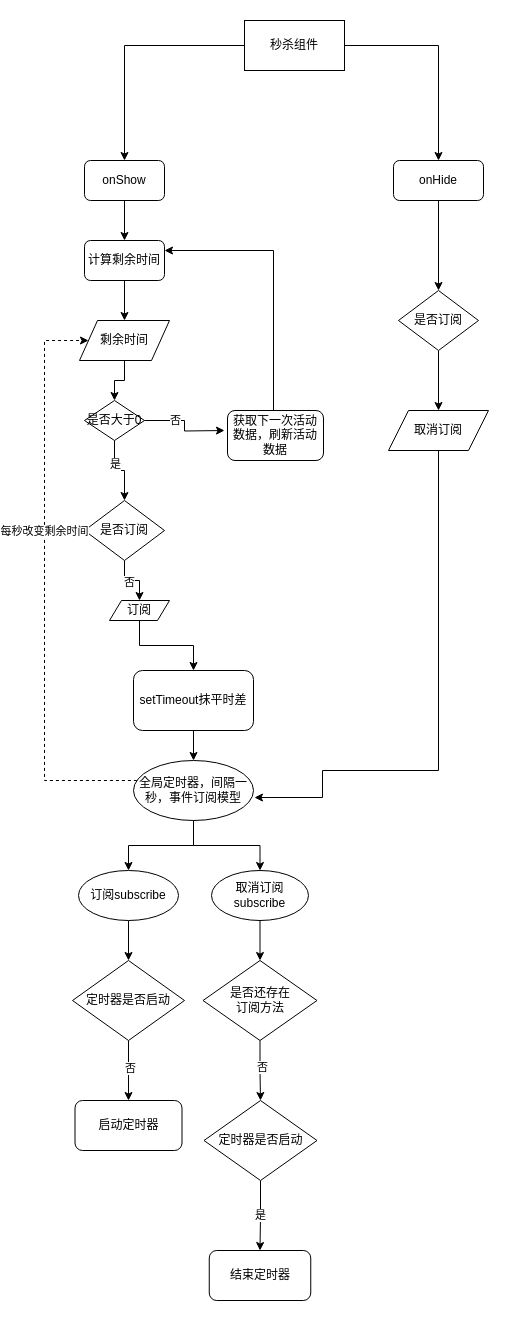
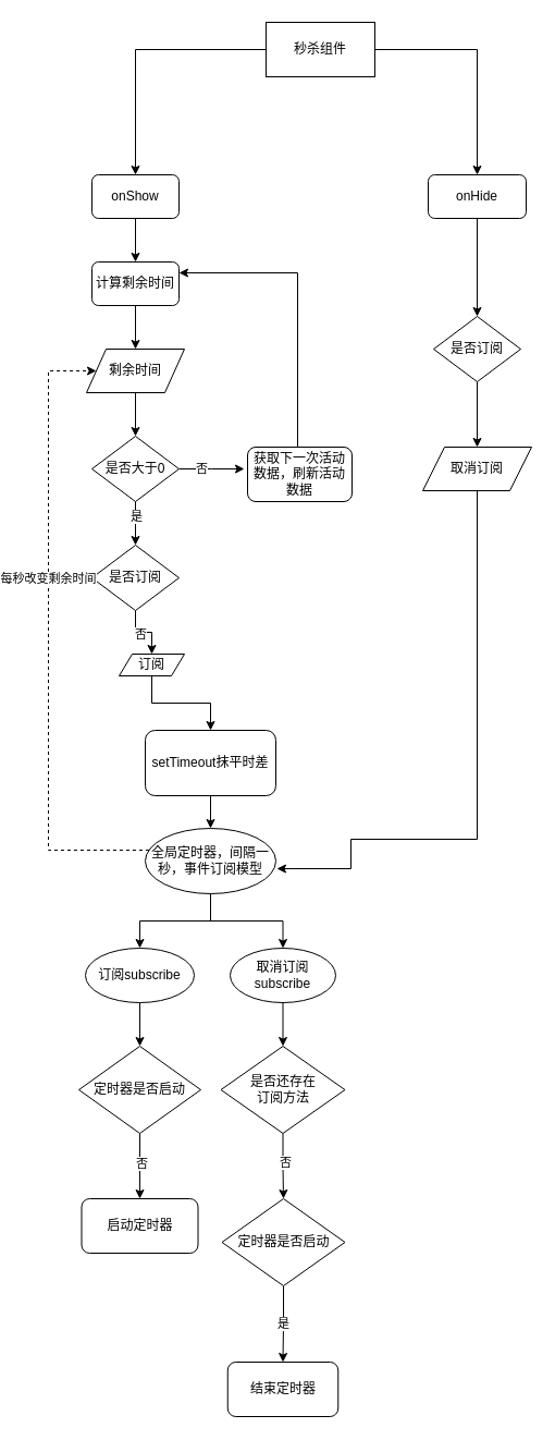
  <mxCell id="0" />
  <mxCell id="1" parent="0" />
  <mxCell id="2" style="edgeStyle=orthogonalEdgeStyle;rounded=0;orthogonalLoop=1;jettySize=auto;html=1;entryX=0.5;entryY=0;entryDx=0;entryDy=0;" parent="1" source="4" target="6" edge="1"><mxGeometry relative="1" as="geometry" /></mxCell>
  <mxCell id="3" style="edgeStyle=orthogonalEdgeStyle;rounded=0;orthogonalLoop=1;jettySize=auto;html=1;entryX=0.5;entryY=0;entryDx=0;entryDy=0;" parent="1" source="4" target="10" edge="1"><mxGeometry relative="1" as="geometry" /></mxCell>
  <mxCell id="4" value="秒杀组件" style="rounded=0;whiteSpace=wrap;html=1;" parent="1" vertex="1"><mxGeometry x="220" y="20" width="100" height="50" as="geometry" /></mxCell>
  <mxCell id="5" value="" style="edgeStyle=orthogonalEdgeStyle;rounded=0;orthogonalLoop=1;jettySize=auto;html=1;" parent="1" source="6" target="8" edge="1"><mxGeometry relative="1" as="geometry" /></mxCell>
  <mxCell id="6" value="onShow" style="rounded=1;whiteSpace=wrap;html=1;" parent="1" vertex="1"><mxGeometry x="60" y="160" width="80" height="40" as="geometry" /></mxCell>
  <mxCell id="7" style="edgeStyle=orthogonalEdgeStyle;rounded=0;orthogonalLoop=1;jettySize=auto;html=1;entryX=0.5;entryY=0;entryDx=0;entryDy=0;" parent="1" source="8" target="12" edge="1"><mxGeometry relative="1" as="geometry" /></mxCell>
  <mxCell id="8" value="计算剩余时间" style="rounded=1;whiteSpace=wrap;html=1;" parent="1" vertex="1"><mxGeometry x="60" y="240" width="80" height="40" as="geometry" /></mxCell>
  <mxCell id="9" style="edgeStyle=orthogonalEdgeStyle;rounded=0;orthogonalLoop=1;jettySize=auto;html=1;entryX=0.5;entryY=0;entryDx=0;entryDy=0;" parent="1" source="10" target="31" edge="1"><mxGeometry relative="1" as="geometry" /></mxCell>
  <mxCell id="10" value="onHide" style="rounded=1;whiteSpace=wrap;html=1;" parent="1" vertex="1"><mxGeometry x="369" y="160" width="90" height="40" as="geometry" /></mxCell>
  <mxCell id="11" style="edgeStyle=orthogonalEdgeStyle;rounded=0;orthogonalLoop=1;jettySize=auto;html=1;entryX=0.5;entryY=0;entryDx=0;entryDy=0;" parent="1" source="12" target="17" edge="1"><mxGeometry relative="1" as="geometry" /></mxCell>
  <mxCell id="12" value="剩余时间" style="shape=parallelogram;perimeter=parallelogramPerimeter;whiteSpace=wrap;html=1;" parent="1" vertex="1"><mxGeometry x="55" y="320" width="90" height="40" as="geometry" /></mxCell>
  <mxCell id="13" value="" style="edgeStyle=orthogonalEdgeStyle;rounded=0;orthogonalLoop=1;jettySize=auto;html=1;" parent="1" source="17" target="20" edge="1"><mxGeometry relative="1" as="geometry" /></mxCell>
  <mxCell id="14" value="是" style="edgeLabel;html=1;align=center;verticalAlign=middle;resizable=0;points=[];" parent="13" vertex="1" connectable="0"><mxGeometry x="-0.35" relative="1" as="geometry"><mxPoint as="offset" /></mxGeometry></mxCell>
  <mxCell id="15" value="" style="edgeStyle=orthogonalEdgeStyle;rounded=0;orthogonalLoop=1;jettySize=auto;html=1;" parent="1" source="17" edge="1"><mxGeometry relative="1" as="geometry"><mxPoint x="200" y="430" as="targetPoint" /></mxGeometry></mxCell>
  <mxCell id="16" value="否" style="edgeLabel;html=1;align=center;verticalAlign=middle;resizable=0;points=[];" parent="15" vertex="1" connectable="0"><mxGeometry x="-0.333" y="1" relative="1" as="geometry"><mxPoint as="offset" /></mxGeometry></mxCell>
- <mxCell id="17" value="是否大于0" style="rhombus;whiteSpace=wrap;html=1;" parent="1" vertex="1"><mxGeometry x="60" y="400" width="60" height="40" as="geometry" /></mxCell>
+ <mxCell id="17" value="是否大于0" style="rhombus;whiteSpace=wrap;html=1;" parent="1" vertex="1"><mxGeometry x="60" y="400" width="80" height="60" as="geometry" /></mxCell>
  <mxCell id="18" style="edgeStyle=orthogonalEdgeStyle;rounded=0;orthogonalLoop=1;jettySize=auto;html=1;entryX=0.5;entryY=0;entryDx=0;entryDy=0;" parent="1" source="20" target="27" edge="1"><mxGeometry relative="1" as="geometry" /></mxCell>
  <mxCell id="19" value="否" style="edgeLabel;html=1;align=center;verticalAlign=middle;resizable=0;points=[];" parent="18" vertex="1" connectable="0"><mxGeometry x="-0.273" y="4" relative="1" as="geometry"><mxPoint x="4" y="5" as="offset" /></mxGeometry></mxCell>
  <mxCell id="20" value="是否订阅" style="rhombus;whiteSpace=wrap;html=1;" parent="1" vertex="1"><mxGeometry x="60" y="500" width="80" height="60" as="geometry" /></mxCell>
  <mxCell id="21" style="edgeStyle=orthogonalEdgeStyle;rounded=0;orthogonalLoop=1;jettySize=auto;html=1;entryX=0;entryY=0.5;entryDx=0;entryDy=0;dashed=1;" parent="1" source="25" target="12" edge="1"><mxGeometry relative="1" as="geometry"><Array as="points"><mxPoint x="20" y="780" /><mxPoint x="20" y="340" /></Array></mxGeometry></mxCell>
  <mxCell id="22" value="每秒改变剩余时间" style="edgeLabel;html=1;align=center;verticalAlign=middle;resizable=0;points=[];" parent="21" vertex="1" connectable="0"><mxGeometry x="0.186" y="1" relative="1" as="geometry"><mxPoint as="offset" /></mxGeometry></mxCell>
  <mxCell id="23" style="edgeStyle=orthogonalEdgeStyle;rounded=0;orthogonalLoop=1;jettySize=auto;html=1;entryX=0.5;entryY=0;entryDx=0;entryDy=0;" parent="1" source="25" target="35" edge="1"><mxGeometry relative="1" as="geometry" /></mxCell>
  <mxCell id="24" style="edgeStyle=orthogonalEdgeStyle;rounded=0;orthogonalLoop=1;jettySize=auto;html=1;entryX=0.5;entryY=0;entryDx=0;entryDy=0;" parent="1" source="25" target="37" edge="1"><mxGeometry relative="1" as="geometry" /></mxCell>
  <mxCell id="25" value="全局定时器，间隔一秒，事件订阅模型" style="ellipse;whiteSpace=wrap;html=1;" parent="1" vertex="1"><mxGeometry x="109" y="760" width="120" height="60" as="geometry" /></mxCell>
  <mxCell id="26" style="edgeStyle=orthogonalEdgeStyle;rounded=0;orthogonalLoop=1;jettySize=auto;html=1;entryX=0.5;entryY=0;entryDx=0;entryDy=0;" edge="1" parent="1" source="27" target="49"><mxGeometry relative="1" as="geometry" /></mxCell>
  <mxCell id="27" value="订阅" style="shape=parallelogram;perimeter=parallelogramPerimeter;whiteSpace=wrap;html=1;" parent="1" vertex="1"><mxGeometry x="85" y="600" width="60" height="20" as="geometry" /></mxCell>
  <mxCell id="28" style="edgeStyle=orthogonalEdgeStyle;rounded=0;orthogonalLoop=1;jettySize=auto;html=1;entryX=1;entryY=0.25;entryDx=0;entryDy=0;" parent="1" source="29" target="8" edge="1"><mxGeometry relative="1" as="geometry"><Array as="points"><mxPoint x="249" y="250" /></Array></mxGeometry></mxCell>
  <mxCell id="29" value="获取下一次活动数据，刷新活动数据" style="rounded=1;whiteSpace=wrap;html=1;" parent="1" vertex="1"><mxGeometry x="203" y="410" width="96" height="50" as="geometry" /></mxCell>
  <mxCell id="30" style="edgeStyle=orthogonalEdgeStyle;rounded=0;orthogonalLoop=1;jettySize=auto;html=1;entryX=0.5;entryY=0;entryDx=0;entryDy=0;" parent="1" source="31" target="33" edge="1"><mxGeometry relative="1" as="geometry" /></mxCell>
  <mxCell id="31" value="是否订阅" style="rhombus;whiteSpace=wrap;html=1;" parent="1" vertex="1"><mxGeometry x="374" y="290" width="80" height="60" as="geometry" /></mxCell>
  <mxCell id="32" style="edgeStyle=orthogonalEdgeStyle;rounded=0;orthogonalLoop=1;jettySize=auto;html=1;entryX=1.008;entryY=0.617;entryDx=0;entryDy=0;entryPerimeter=0;" parent="1" source="33" target="25" edge="1"><mxGeometry relative="1" as="geometry"><Array as="points"><mxPoint x="414" y="770" /><mxPoint x="298" y="770" /><mxPoint x="298" y="797" /></Array></mxGeometry></mxCell>
  <mxCell id="33" value="取消订阅" style="shape=parallelogram;perimeter=parallelogramPerimeter;whiteSpace=wrap;html=1;" parent="1" vertex="1"><mxGeometry x="364" y="410" width="100" height="40" as="geometry" /></mxCell>
  <mxCell id="34" style="edgeStyle=orthogonalEdgeStyle;rounded=0;orthogonalLoop=1;jettySize=auto;html=1;entryX=0.5;entryY=0;entryDx=0;entryDy=0;" parent="1" source="35" target="46" edge="1"><mxGeometry relative="1" as="geometry" /></mxCell>
  <mxCell id="35" value="订阅subscribe" style="ellipse;whiteSpace=wrap;html=1;" parent="1" vertex="1"><mxGeometry x="54" y="870" width="100" height="50" as="geometry" /></mxCell>
  <mxCell id="36" style="edgeStyle=orthogonalEdgeStyle;rounded=0;orthogonalLoop=1;jettySize=auto;html=1;entryX=0.5;entryY=0;entryDx=0;entryDy=0;" parent="1" source="37" target="42" edge="1"><mxGeometry relative="1" as="geometry" /></mxCell>
  <mxCell id="37" value="取消订阅subscribe" style="ellipse;whiteSpace=wrap;html=1;" parent="1" vertex="1"><mxGeometry x="187" y="870" width="97" height="50" as="geometry" /></mxCell>
  <mxCell id="38" value="是" style="edgeStyle=orthogonalEdgeStyle;rounded=0;orthogonalLoop=1;jettySize=auto;html=1;entryX=0.5;entryY=0;entryDx=0;entryDy=0;" parent="1" source="39" target="43" edge="1"><mxGeometry relative="1" as="geometry" /></mxCell>
  <mxCell id="39" value="定时器是否启动" style="rhombus;whiteSpace=wrap;html=1;" parent="1" vertex="1"><mxGeometry x="179.5" y="1100" width="113" height="80" as="geometry" /></mxCell>
  <mxCell id="40" style="edgeStyle=orthogonalEdgeStyle;rounded=0;orthogonalLoop=1;jettySize=auto;html=1;" parent="1" source="42" target="39" edge="1"><mxGeometry relative="1" as="geometry" /></mxCell>
  <mxCell id="41" value="否" style="edgeLabel;html=1;align=center;verticalAlign=middle;resizable=0;points=[];" parent="40" vertex="1" connectable="0"><mxGeometry x="-0.15" y="1" relative="1" as="geometry"><mxPoint x="1" as="offset" /></mxGeometry></mxCell>
  <mxCell id="42" value="是否还存在&lt;br&gt;订阅方法" style="rhombus;whiteSpace=wrap;html=1;" parent="1" vertex="1"><mxGeometry x="178.5" y="960" width="114" height="80" as="geometry" /></mxCell>
  <mxCell id="43" value="结束定时器" style="rounded=1;whiteSpace=wrap;html=1;" parent="1" vertex="1"><mxGeometry x="184.75" y="1250" width="101.5" height="50" as="geometry" /></mxCell>
  <mxCell id="44" style="edgeStyle=orthogonalEdgeStyle;rounded=0;orthogonalLoop=1;jettySize=auto;html=1;" parent="1" source="46" target="47" edge="1"><mxGeometry relative="1" as="geometry" /></mxCell>
  <mxCell id="45" value="否" style="edgeLabel;html=1;align=center;verticalAlign=middle;resizable=0;points=[];" parent="44" vertex="1" connectable="0"><mxGeometry x="-0.1" y="1" relative="1" as="geometry"><mxPoint as="offset" /></mxGeometry></mxCell>
  <mxCell id="46" value="定时器是否启动" style="rhombus;whiteSpace=wrap;html=1;" parent="1" vertex="1"><mxGeometry x="48" y="960" width="112" height="80" as="geometry" /></mxCell>
  <mxCell id="47" value="启动定时器" style="rounded=1;whiteSpace=wrap;html=1;" parent="1" vertex="1"><mxGeometry x="50.5" y="1100" width="107" height="50" as="geometry" /></mxCell>
  <mxCell id="48" style="edgeStyle=orthogonalEdgeStyle;rounded=0;orthogonalLoop=1;jettySize=auto;html=1;" edge="1" parent="1" source="49" target="25"><mxGeometry relative="1" as="geometry" /></mxCell>
  <mxCell id="49" value="setTimeout抹平时差" style="rounded=1;whiteSpace=wrap;html=1;" vertex="1" parent="1"><mxGeometry x="109" y="670" width="120" height="60" as="geometry" /></mxCell>
